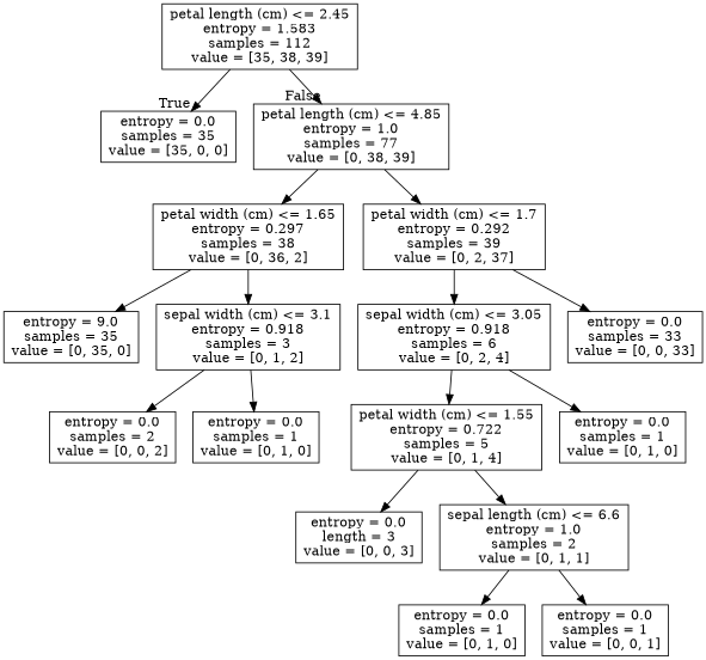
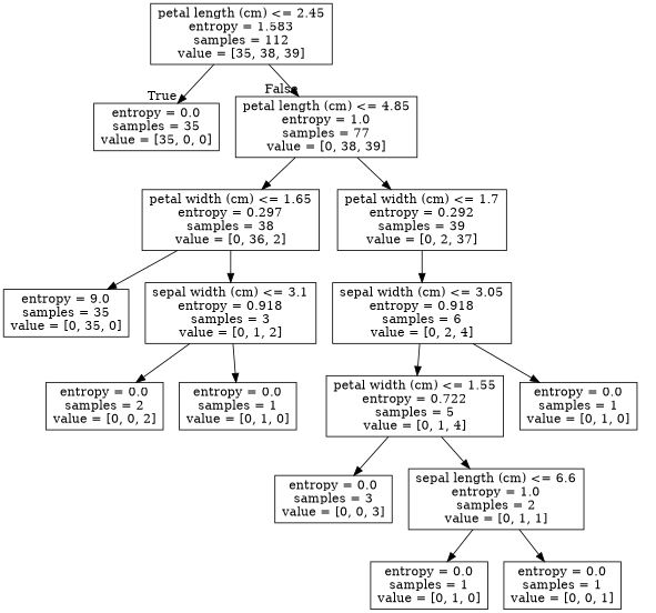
  digraph {
    fontname="DejaVu Serif"
    node [fontname="DejaVu Serif" shape=box]
    edge [fontname="DejaVu Serif"]
    n1 [label="petal length (cm) <= 2.45\nentropy = 1.583\nsamples = 112\nvalue = [35, 38, 39]"]
    n2 [label="entropy = 0.0\nsamples = 35\nvalue = [35, 0, 0]"]
    n3 [label="petal length (cm) <= 4.85\nentropy = 1.0\nsamples = 77\nvalue = [0, 38, 39]"]
    n4 [label="petal width (cm) <= 1.65\nentropy = 0.297\nsamples = 38\nvalue = [0, 36, 2]"]
    n5 [label="petal width (cm) <= 1.7\nentropy = 0.292\nsamples = 39\nvalue = [0, 2, 37]"]
    n6 [label="entropy = 9.0\nsamples = 35\nvalue = [0, 35, 0]"]
    n7 [label="sepal width (cm) <= 3.1\nentropy = 0.918\nsamples = 3\nvalue = [0, 1, 2]"]
    n8 [label="sepal width (cm) <= 3.05\nentropy = 0.918\nsamples = 6\nvalue = [0, 2, 4]"]
-   n9 [label="entropy = 0.0\nsamples = 33\nvalue = [0, 0, 33]"]
    n10 [label="entropy = 0.0\nsamples = 2\nvalue = [0, 0, 2]"]
    n11 [label="entropy = 0.0\nsamples = 1\nvalue = [0, 1, 0]"]
    n12 [label="petal width (cm) <= 1.55\nentropy = 0.722\nsamples = 5\nvalue = [0, 1, 4]"]
    n13 [label="entropy = 0.0\nsamples = 1\nvalue = [0, 1, 0]"]
-   n14 [label="entropy = 0.0\nlength = 3\nvalue = [0, 0, 3]"]
+   n14 [label="entropy = 0.0\nsamples = 3\nvalue = [0, 0, 3]"]
    n15 [label="sepal length (cm) <= 6.6\nentropy = 1.0\nsamples = 2\nvalue = [0, 1, 1]"]
    n16 [label="entropy = 0.0\nsamples = 1\nvalue = [0, 1, 0]"]
    n17 [label="entropy = 0.0\nsamples = 1\nvalue = [0, 0, 1]"]
    n1 -> n2 [headlabel=True labelangle=45 labeldistance=2.5]
    n1 -> n3 [headlabel=False labelangle=-45 labeldistance=2.5]
    n3 -> n4
    n3 -> n5
    n4 -> n6
    n4 -> n7
    n5 -> n8
-   n5 -> n9
    n7 -> n10
    n7 -> n11
    n8 -> n12
    n8 -> n13
    n12 -> n14
    n12 -> n15
    n15 -> n16
    n15 -> n17
  }
